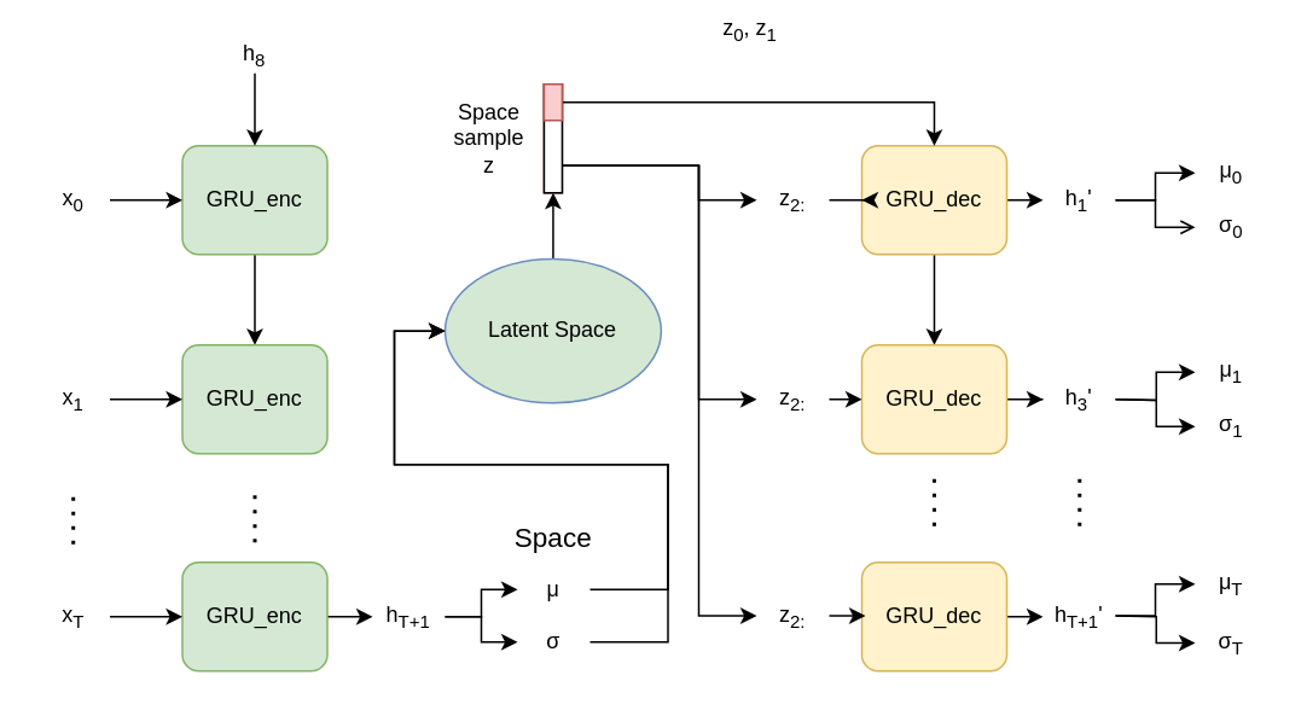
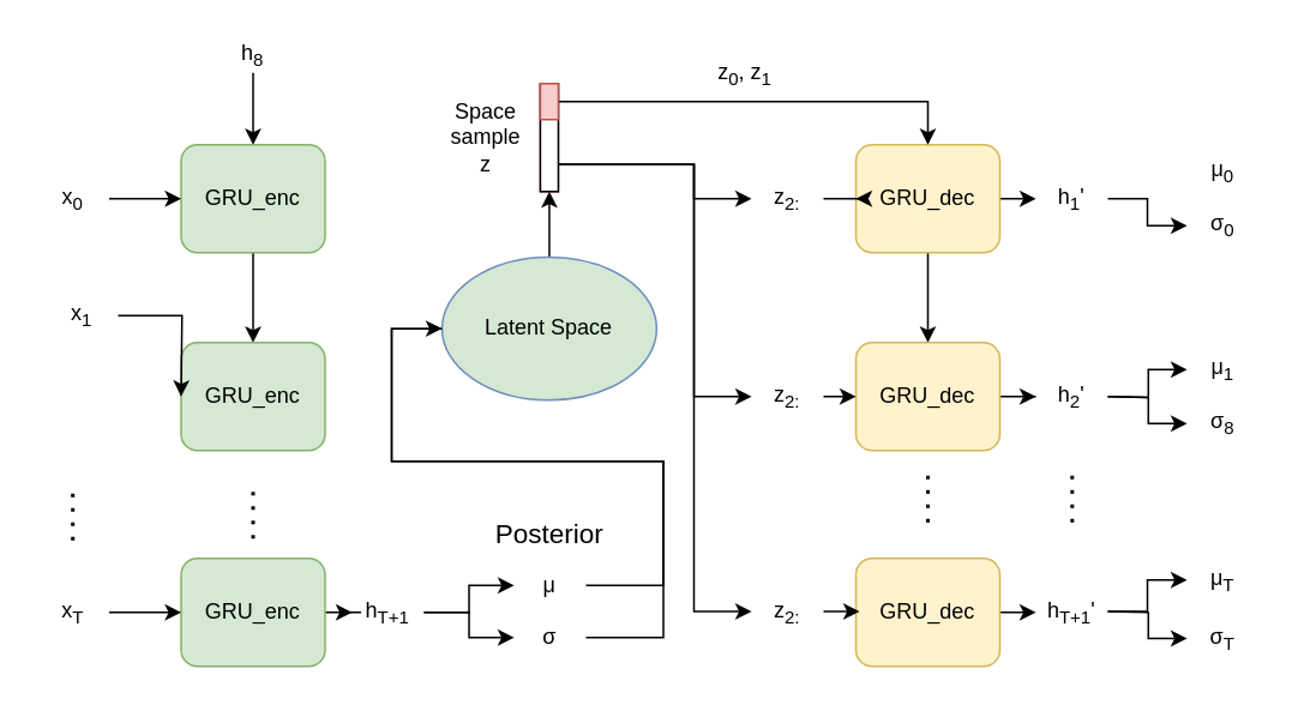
  <mxCell id="0" />
  <mxCell id="1" parent="0" />
  <mxCell id="2" value="" style="edgeStyle=orthogonalEdgeStyle;rounded=0;orthogonalLoop=1;jettySize=auto;html=1;" parent="1" source="3" target="4" edge="1"><mxGeometry relative="1" as="geometry" /></mxCell>
  <mxCell id="3" value="GRU_enc" style="rounded=1;whiteSpace=wrap;html=1;fillColor=#d5e8d4;strokeColor=#82b366;" parent="1" vertex="1"><mxGeometry x="100" y="80" width="80" height="60" as="geometry" /></mxCell>
  <mxCell id="4" value="GRU_enc" style="rounded=1;whiteSpace=wrap;html=1;fillColor=#d5e8d4;strokeColor=#82b366;" parent="1" vertex="1"><mxGeometry x="100" y="190" width="80" height="60" as="geometry" /></mxCell>
  <mxCell id="5" value="" style="edgeStyle=orthogonalEdgeStyle;rounded=0;orthogonalLoop=1;jettySize=auto;html=1;" parent="1" source="6" target="21" edge="1"><mxGeometry relative="1" as="geometry" /></mxCell>
  <mxCell id="6" value="GRU_enc" style="rounded=1;whiteSpace=wrap;html=1;fillColor=#d5e8d4;strokeColor=#82b366;" parent="1" vertex="1"><mxGeometry x="100" y="310" width="80" height="60" as="geometry" /></mxCell>
  <mxCell id="7" value="" style="edgeStyle=orthogonalEdgeStyle;rounded=0;orthogonalLoop=1;jettySize=auto;html=1;" parent="1" source="8" target="3" edge="1"><mxGeometry relative="1" as="geometry" /></mxCell>
  <mxCell id="8" value="x&lt;sub&gt;0&lt;/sub&gt;" style="text;html=1;strokeColor=none;fillColor=none;align=center;verticalAlign=middle;whiteSpace=wrap;rounded=0;" parent="1" vertex="1"><mxGeometry x="20" y="100" width="40" height="20" as="geometry" /></mxCell>
  <mxCell id="9" value="" style="edgeStyle=orthogonalEdgeStyle;rounded=0;orthogonalLoop=1;jettySize=auto;html=1;" parent="1" source="10" edge="1"><mxGeometry relative="1" as="geometry"><mxPoint x="100" y="220" as="targetPoint" /></mxGeometry></mxCell>
- <mxCell id="10" value="x&lt;sub&gt;1&lt;/sub&gt;" style="text;html=1;strokeColor=none;fillColor=none;align=center;verticalAlign=middle;whiteSpace=wrap;rounded=0;" parent="1" vertex="1"><mxGeometry x="20" y="210" width="40" height="20" as="geometry" /></mxCell>
+ <mxCell id="10" value="x&lt;sub&gt;1&lt;/sub&gt;" style="text;html=1;strokeColor=none;fillColor=none;align=center;verticalAlign=middle;whiteSpace=wrap;rounded=0;" parent="1" vertex="1"><mxGeometry x="25" y="165" width="40" height="20" as="geometry" /></mxCell>
  <mxCell id="11" value="" style="edgeStyle=orthogonalEdgeStyle;rounded=0;orthogonalLoop=1;jettySize=auto;html=1;" parent="1" source="12" edge="1"><mxGeometry relative="1" as="geometry"><mxPoint x="100" y="340" as="targetPoint" /></mxGeometry></mxCell>
  <mxCell id="12" value="x&lt;sub&gt;T&lt;/sub&gt;" style="text;html=1;strokeColor=none;fillColor=none;align=center;verticalAlign=middle;whiteSpace=wrap;rounded=0;" parent="1" vertex="1"><mxGeometry x="20" y="330" width="40" height="20" as="geometry" /></mxCell>
  <mxCell id="13" value="" style="edgeStyle=orthogonalEdgeStyle;rounded=0;orthogonalLoop=1;jettySize=auto;html=1;" parent="1" source="14" target="3" edge="1"><mxGeometry relative="1" as="geometry" /></mxCell>
  <mxCell id="14" value="h&lt;sub&gt;8&lt;/sub&gt;" style="text;html=1;strokeColor=none;fillColor=none;align=center;verticalAlign=middle;whiteSpace=wrap;rounded=0;" parent="1" vertex="1"><mxGeometry x="120" y="20" width="40" height="20" as="geometry" /></mxCell>
  <mxCell id="15" value="" style="endArrow=none;dashed=1;html=1;dashPattern=1 3;strokeWidth=2;" parent="1" edge="1"><mxGeometry width="50" height="50" relative="1" as="geometry"><mxPoint x="140" y="299" as="sourcePoint" /><mxPoint x="140" y="269" as="targetPoint" /></mxGeometry></mxCell>
  <mxCell id="16" style="edgeStyle=orthogonalEdgeStyle;rounded=0;orthogonalLoop=1;jettySize=auto;html=1;exitX=0.5;exitY=0;exitDx=0;exitDy=0;entryX=0.5;entryY=1;entryDx=0;entryDy=0;" edge="1" parent="1" source="17" target="43"><mxGeometry relative="1" as="geometry" /></mxCell>
  <mxCell id="17" value="Latent Space" style="ellipse;whiteSpace=wrap;html=1;fillColor=#d5e8d4;strokeColor=#6c8ebf;" parent="1" vertex="1"><mxGeometry x="245" y="142.5" width="119.25" height="79.5" as="geometry" /></mxCell>
  <mxCell id="18" value="" style="endArrow=none;dashed=1;html=1;dashPattern=1 3;strokeWidth=2;" parent="1" edge="1"><mxGeometry width="50" height="50" relative="1" as="geometry"><mxPoint x="39.8" y="300" as="sourcePoint" /><mxPoint x="39.8" y="270" as="targetPoint" /></mxGeometry></mxCell>
  <mxCell id="19" style="edgeStyle=orthogonalEdgeStyle;rounded=0;orthogonalLoop=1;jettySize=auto;html=1;entryX=0;entryY=0.5;entryDx=0;entryDy=0;" parent="1" source="21" target="23" edge="1"><mxGeometry relative="1" as="geometry" /></mxCell>
  <mxCell id="20" style="edgeStyle=orthogonalEdgeStyle;rounded=0;orthogonalLoop=1;jettySize=auto;html=1;exitX=1;exitY=0.5;exitDx=0;exitDy=0;entryX=0;entryY=0.5;entryDx=0;entryDy=0;" parent="1" source="21" target="25" edge="1"><mxGeometry relative="1" as="geometry" /></mxCell>
- <mxCell id="21" value="h&lt;sub&gt;T+1&lt;/sub&gt;" style="text;html=1;strokeColor=none;fillColor=none;align=center;verticalAlign=middle;whiteSpace=wrap;rounded=0;" parent="1" vertex="1"><mxGeometry x="205" y="330" width="40" height="20" as="geometry" /></mxCell>
+ <mxCell id="21" value="h&lt;sub&gt;T+1&lt;/sub&gt;" style="text;html=1;strokeColor=none;fillColor=none;align=center;verticalAlign=middle;whiteSpace=wrap;rounded=0;" parent="1" vertex="1"><mxGeometry x="195" y="330" width="40" height="20" as="geometry" /></mxCell>
  <mxCell id="22" style="edgeStyle=orthogonalEdgeStyle;rounded=0;orthogonalLoop=1;jettySize=auto;html=1;exitX=1;exitY=0.5;exitDx=0;exitDy=0;entryX=0;entryY=0.5;entryDx=0;entryDy=0;" edge="1" parent="1" source="23" target="17"><mxGeometry relative="1" as="geometry"><Array as="points"><mxPoint x="368" y="325" /><mxPoint x="368" y="256" /><mxPoint x="217" y="256" /><mxPoint x="217" y="182" /></Array></mxGeometry></mxCell>
  <mxCell id="23" value="μ" style="text;html=1;strokeColor=none;fillColor=none;align=center;verticalAlign=middle;whiteSpace=wrap;rounded=0;" parent="1" vertex="1"><mxGeometry x="285" y="315" width="40" height="20" as="geometry" /></mxCell>
- <mxCell id="24" style="edgeStyle=orthogonalEdgeStyle;rounded=0;orthogonalLoop=1;jettySize=auto;html=1;exitX=1;exitY=0.5;exitDx=0;exitDy=0;entryX=0;entryY=0.5;entryDx=0;entryDy=0;" edge="1" parent="1" source="25" target="17"><mxGeometry relative="1" as="geometry"><Array as="points"><mxPoint x="368" y="354" /><mxPoint x="368" y="256" /><mxPoint x="217" y="256" /><mxPoint x="217" y="182" /></Array></mxGeometry></mxCell>
+ <mxCell id="24" style="edgeStyle=orthogonalEdgeStyle;rounded=0;orthogonalLoop=1;jettySize=auto;html=1;exitX=1;exitY=0.5;exitDx=0;exitDy=0;entryX=0;entryY=0.5;entryDx=0;entryDy=0;endArrow=none;" edge="1" parent="1" source="25" target="17"><mxGeometry relative="1" as="geometry"><Array as="points"><mxPoint x="368" y="354" /><mxPoint x="368" y="256" /><mxPoint x="217" y="256" /><mxPoint x="217" y="182" /></Array></mxGeometry></mxCell>
  <mxCell id="25" value="σ" style="text;html=1;strokeColor=none;fillColor=none;align=center;verticalAlign=middle;whiteSpace=wrap;rounded=0;" parent="1" vertex="1"><mxGeometry x="285" y="344" width="40" height="20" as="geometry" /></mxCell>
- <mxCell id="26" value="&lt;font style=&quot;font-size: 15px&quot;&gt;Space&lt;/font&gt;" style="text;html=1;strokeColor=none;fillColor=none;align=center;verticalAlign=middle;whiteSpace=wrap;rounded=0;" parent="1" vertex="1"><mxGeometry x="285" y="286" width="40" height="20" as="geometry" /></mxCell>
- <mxCell id="27" value="z&lt;sub&gt;0&lt;/sub&gt;, z&lt;sub&gt;1&lt;/sub&gt;" style="text;html=1;align=center;verticalAlign=middle;resizable=0;points=[];autosize=1;strokeColor=none;" vertex="1" parent="1"><mxGeometry x="388" y="6" width="50" height="20" as="geometry" /></mxCell>
+ <mxCell id="26" value="&lt;font style=&quot;font-size: 15px&quot;&gt;Posterior&lt;/font&gt;" style="text;html=1;strokeColor=none;fillColor=none;align=center;verticalAlign=middle;whiteSpace=wrap;rounded=0;" parent="1" vertex="1"><mxGeometry x="285" y="286" width="40" height="20" as="geometry" /></mxCell>
+ <mxCell id="27" value="z&lt;sub&gt;0&lt;/sub&gt;, z&lt;sub&gt;1&lt;/sub&gt;" style="text;html=1;align=center;verticalAlign=middle;resizable=0;points=[];autosize=1;strokeColor=none;" vertex="1" parent="1"><mxGeometry x="388" y="31" width="50" height="20" as="geometry" /></mxCell>
  <mxCell id="28" style="edgeStyle=orthogonalEdgeStyle;rounded=0;orthogonalLoop=1;jettySize=auto;html=1;exitX=1;exitY=0.5;exitDx=0;exitDy=0;entryX=0;entryY=0.5;entryDx=0;entryDy=0;" edge="1" parent="1" source="30" target="48"><mxGeometry relative="1" as="geometry" /></mxCell>
  <mxCell id="29" style="edgeStyle=orthogonalEdgeStyle;rounded=0;orthogonalLoop=1;jettySize=auto;html=1;exitX=0.5;exitY=1;exitDx=0;exitDy=0;entryX=0.5;entryY=0;entryDx=0;entryDy=0;" edge="1" parent="1" source="30" target="32"><mxGeometry relative="1" as="geometry" /></mxCell>
  <mxCell id="30" value="GRU_dec" style="rounded=1;whiteSpace=wrap;html=1;fillColor=#fff2cc;strokeColor=#d6b656;" vertex="1" parent="1"><mxGeometry x="475" y="80" width="80" height="60" as="geometry" /></mxCell>
  <mxCell id="31" value="" style="edgeStyle=orthogonalEdgeStyle;rounded=0;orthogonalLoop=1;jettySize=auto;html=1;" edge="1" parent="1" source="32" target="49"><mxGeometry relative="1" as="geometry" /></mxCell>
  <mxCell id="32" value="GRU_dec" style="rounded=1;whiteSpace=wrap;html=1;fillColor=#fff2cc;strokeColor=#d6b656;" vertex="1" parent="1"><mxGeometry x="475" y="190" width="80" height="60" as="geometry" /></mxCell>
  <mxCell id="33" value="" style="edgeStyle=orthogonalEdgeStyle;rounded=0;orthogonalLoop=1;jettySize=auto;html=1;" edge="1" parent="1" source="34" target="51"><mxGeometry relative="1" as="geometry" /></mxCell>
  <mxCell id="34" value="GRU_dec" style="rounded=1;whiteSpace=wrap;html=1;fillColor=#fff2cc;strokeColor=#d6b656;" vertex="1" parent="1"><mxGeometry x="475" y="310" width="80" height="60" as="geometry" /></mxCell>
  <mxCell id="35" value="" style="edgeStyle=orthogonalEdgeStyle;rounded=0;orthogonalLoop=1;jettySize=auto;html=1;" edge="1" parent="1" source="36"><mxGeometry relative="1" as="geometry"><mxPoint x="475" y="110" as="targetPoint" /></mxGeometry></mxCell>
  <mxCell id="36" value="z&lt;sub&gt;2:&lt;/sub&gt;" style="text;html=1;strokeColor=none;fillColor=none;align=center;verticalAlign=middle;whiteSpace=wrap;rounded=0;" vertex="1" parent="1"><mxGeometry x="417" y="100" width="40" height="20" as="geometry" /></mxCell>
  <mxCell id="37" value="" style="endArrow=none;dashed=1;html=1;dashPattern=1 3;strokeWidth=2;" edge="1" parent="1"><mxGeometry width="50" height="50" relative="1" as="geometry"><mxPoint x="515" y="290" as="sourcePoint" /><mxPoint x="515" y="260" as="targetPoint" /></mxGeometry></mxCell>
  <mxCell id="38" value="&lt;div&gt;Space &lt;br&gt;&lt;/div&gt;&lt;div&gt;sample&lt;/div&gt;&lt;div&gt;z&lt;br&gt;&lt;/div&gt;" style="text;html=1;align=center;verticalAlign=middle;resizable=0;points=[];autosize=1;strokeColor=none;" vertex="1" parent="1"><mxGeometry x="244" y="51" width="50" height="50" as="geometry" /></mxCell>
  <mxCell id="39" value="" style="group;fillColor=#f8cecc;strokeColor=#b85450;container=0;" vertex="1" connectable="0" parent="1"><mxGeometry x="299.63" y="46" width="10" height="60" as="geometry" /></mxCell>
  <mxCell id="40" style="edgeStyle=orthogonalEdgeStyle;rounded=0;orthogonalLoop=1;jettySize=auto;html=1;exitX=1;exitY=0.75;exitDx=0;exitDy=0;entryX=0;entryY=0.5;entryDx=0;entryDy=0;" edge="1" parent="1" source="43" target="36"><mxGeometry relative="1" as="geometry"><Array as="points"><mxPoint x="385" y="91" /><mxPoint x="385" y="110" /></Array></mxGeometry></mxCell>
  <mxCell id="41" style="edgeStyle=orthogonalEdgeStyle;rounded=0;orthogonalLoop=1;jettySize=auto;html=1;exitX=1;exitY=0.75;exitDx=0;exitDy=0;entryX=0;entryY=0.5;entryDx=0;entryDy=0;" edge="1" parent="1" source="43" target="65"><mxGeometry relative="1" as="geometry"><Array as="points"><mxPoint x="385" y="91" /><mxPoint x="385" y="340" /></Array></mxGeometry></mxCell>
  <mxCell id="42" style="edgeStyle=orthogonalEdgeStyle;rounded=0;orthogonalLoop=1;jettySize=auto;html=1;exitX=1;exitY=0.75;exitDx=0;exitDy=0;entryX=0;entryY=0.5;entryDx=0;entryDy=0;" edge="1" parent="1" source="43" target="63"><mxGeometry relative="1" as="geometry"><Array as="points"><mxPoint x="385" y="91" /><mxPoint x="385" y="220" /></Array></mxGeometry></mxCell>
  <mxCell id="43" value="" style="rounded=0;whiteSpace=wrap;html=1;" vertex="1" parent="1"><mxGeometry x="299.63" y="46" width="10" height="60" as="geometry" /></mxCell>
  <mxCell id="44" style="edgeStyle=orthogonalEdgeStyle;rounded=0;orthogonalLoop=1;jettySize=auto;html=1;exitX=1;exitY=0.5;exitDx=0;exitDy=0;entryX=0.5;entryY=0;entryDx=0;entryDy=0;" edge="1" parent="1" source="45" target="30"><mxGeometry relative="1" as="geometry" /></mxCell>
  <mxCell id="45" value="" style="rounded=0;whiteSpace=wrap;html=1;fillColor=#f8cecc;strokeColor=#b85450;" vertex="1" parent="1"><mxGeometry x="299.63" y="46" width="10" height="20" as="geometry" /></mxCell>
- <mxCell id="46" style="edgeStyle=orthogonalEdgeStyle;rounded=0;orthogonalLoop=1;jettySize=auto;html=1;entryX=0;entryY=0.5;entryDx=0;entryDy=0;" edge="1" parent="1" source="48" target="53"><mxGeometry relative="1" as="geometry" /></mxCell>
- <mxCell id="47" style="edgeStyle=orthogonalEdgeStyle;rounded=0;orthogonalLoop=1;jettySize=auto;html=1;entryX=0;entryY=0.5;entryDx=0;entryDy=0;endArrow=open;" edge="1" parent="1" source="48" target="54"><mxGeometry relative="1" as="geometry" /></mxCell>
+ <mxCell id="47" style="edgeStyle=orthogonalEdgeStyle;rounded=0;orthogonalLoop=1;jettySize=auto;html=1;entryX=0;entryY=0.5;entryDx=0;entryDy=0;" edge="1" parent="1" source="48" target="54"><mxGeometry relative="1" as="geometry" /></mxCell>
  <mxCell id="48" value="h&lt;sub&gt;1&lt;/sub&gt;'" style="text;html=1;strokeColor=none;fillColor=none;align=center;verticalAlign=middle;whiteSpace=wrap;rounded=0;" vertex="1" parent="1"><mxGeometry x="575" y="100" width="40" height="20" as="geometry" /></mxCell>
- <mxCell id="49" value="h&lt;sub&gt;3&lt;/sub&gt;'" style="text;html=1;strokeColor=none;fillColor=none;align=center;verticalAlign=middle;whiteSpace=wrap;rounded=0;" vertex="1" parent="1"><mxGeometry x="575" y="210" width="40" height="20" as="geometry" /></mxCell>
+ <mxCell id="49" value="h&lt;sub&gt;2&lt;/sub&gt;'" style="text;html=1;strokeColor=none;fillColor=none;align=center;verticalAlign=middle;whiteSpace=wrap;rounded=0;" vertex="1" parent="1"><mxGeometry x="575" y="210" width="40" height="20" as="geometry" /></mxCell>
  <mxCell id="50" style="edgeStyle=orthogonalEdgeStyle;rounded=0;orthogonalLoop=1;jettySize=auto;html=1;exitX=1;exitY=0.5;exitDx=0;exitDy=0;entryX=0;entryY=0.5;entryDx=0;entryDy=0;" edge="1" parent="1" source="51" target="60"><mxGeometry relative="1" as="geometry" /></mxCell>
  <mxCell id="51" value="h&lt;sub&gt;T+1&lt;/sub&gt;'" style="text;html=1;strokeColor=none;fillColor=none;align=center;verticalAlign=middle;whiteSpace=wrap;rounded=0;" vertex="1" parent="1"><mxGeometry x="575" y="329.5" width="40" height="20" as="geometry" /></mxCell>
  <mxCell id="52" value="" style="endArrow=none;dashed=1;html=1;dashPattern=1 3;strokeWidth=2;" edge="1" parent="1"><mxGeometry width="50" height="50" relative="1" as="geometry"><mxPoint x="595.2" y="290" as="sourcePoint" /><mxPoint x="595.2" y="260" as="targetPoint" /></mxGeometry></mxCell>
  <mxCell id="53" value="μ&lt;sub&gt;0&lt;/sub&gt;" style="text;html=1;strokeColor=none;fillColor=none;align=center;verticalAlign=middle;whiteSpace=wrap;rounded=0;" vertex="1" parent="1"><mxGeometry x="659" y="85" width="40" height="20" as="geometry" /></mxCell>
  <mxCell id="54" value="σ&lt;sub&gt;0&lt;/sub&gt;" style="text;html=1;strokeColor=none;fillColor=none;align=center;verticalAlign=middle;whiteSpace=wrap;rounded=0;" vertex="1" parent="1"><mxGeometry x="659" y="115" width="40" height="20" as="geometry" /></mxCell>
  <mxCell id="55" style="edgeStyle=orthogonalEdgeStyle;rounded=0;orthogonalLoop=1;jettySize=auto;html=1;entryX=0;entryY=0.5;entryDx=0;entryDy=0;" edge="1" parent="1" target="57"><mxGeometry relative="1" as="geometry"><mxPoint x="615" y="220.034" as="sourcePoint" /></mxGeometry></mxCell>
  <mxCell id="56" style="edgeStyle=orthogonalEdgeStyle;rounded=0;orthogonalLoop=1;jettySize=auto;html=1;entryX=0;entryY=0.5;entryDx=0;entryDy=0;" edge="1" parent="1" target="58"><mxGeometry relative="1" as="geometry"><mxPoint x="615" y="220.034" as="sourcePoint" /></mxGeometry></mxCell>
  <mxCell id="57" value="μ&lt;sub&gt;1&lt;/sub&gt;" style="text;html=1;strokeColor=none;fillColor=none;align=center;verticalAlign=middle;whiteSpace=wrap;rounded=0;" vertex="1" parent="1"><mxGeometry x="659" y="195" width="40" height="20" as="geometry" /></mxCell>
- <mxCell id="58" value="σ&lt;sub&gt;1&lt;/sub&gt;" style="text;html=1;strokeColor=none;fillColor=none;align=center;verticalAlign=middle;whiteSpace=wrap;rounded=0;" vertex="1" parent="1"><mxGeometry x="659" y="225" width="40" height="20" as="geometry" /></mxCell>
+ <mxCell id="58" value="σ&lt;sub&gt;8&lt;/sub&gt;" style="text;html=1;strokeColor=none;fillColor=none;align=center;verticalAlign=middle;whiteSpace=wrap;rounded=0;" vertex="1" parent="1"><mxGeometry x="659" y="225" width="40" height="20" as="geometry" /></mxCell>
  <mxCell id="59" style="edgeStyle=orthogonalEdgeStyle;rounded=0;orthogonalLoop=1;jettySize=auto;html=1;entryX=0;entryY=0.5;entryDx=0;entryDy=0;" edge="1" parent="1" target="61"><mxGeometry relative="1" as="geometry"><mxPoint x="615" y="339.534" as="sourcePoint" /></mxGeometry></mxCell>
  <mxCell id="60" value="μ&lt;sub&gt;T&lt;/sub&gt;" style="text;html=1;strokeColor=none;fillColor=none;align=center;verticalAlign=middle;whiteSpace=wrap;rounded=0;" vertex="1" parent="1"><mxGeometry x="659" y="312" width="40" height="20" as="geometry" /></mxCell>
  <mxCell id="61" value="&lt;div&gt;σ&lt;sub&gt;T&lt;/sub&gt;&lt;/div&gt;" style="text;html=1;strokeColor=none;fillColor=none;align=center;verticalAlign=middle;whiteSpace=wrap;rounded=0;" vertex="1" parent="1"><mxGeometry x="659" y="344.5" width="40" height="20" as="geometry" /></mxCell>
  <mxCell id="62" style="edgeStyle=orthogonalEdgeStyle;rounded=0;orthogonalLoop=1;jettySize=auto;html=1;exitX=1;exitY=0.5;exitDx=0;exitDy=0;entryX=0;entryY=0.5;entryDx=0;entryDy=0;" edge="1" parent="1" source="63" target="32"><mxGeometry relative="1" as="geometry" /></mxCell>
  <mxCell id="63" value="z&lt;sub&gt;2:&lt;/sub&gt;" style="text;html=1;strokeColor=none;fillColor=none;align=center;verticalAlign=middle;whiteSpace=wrap;rounded=0;" vertex="1" parent="1"><mxGeometry x="417" y="210" width="40" height="20" as="geometry" /></mxCell>
  <mxCell id="64" value="" style="edgeStyle=orthogonalEdgeStyle;rounded=0;orthogonalLoop=1;jettySize=auto;html=1;" edge="1" parent="1" source="65" target="34"><mxGeometry relative="1" as="geometry" /></mxCell>
  <mxCell id="65" value="z&lt;sub&gt;2:&lt;/sub&gt;" style="text;html=1;strokeColor=none;fillColor=none;align=center;verticalAlign=middle;whiteSpace=wrap;rounded=0;" vertex="1" parent="1"><mxGeometry x="417" y="329.5" width="40" height="20" as="geometry" /></mxCell>
